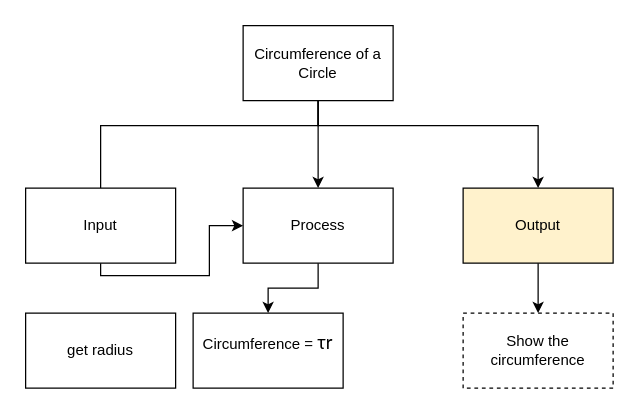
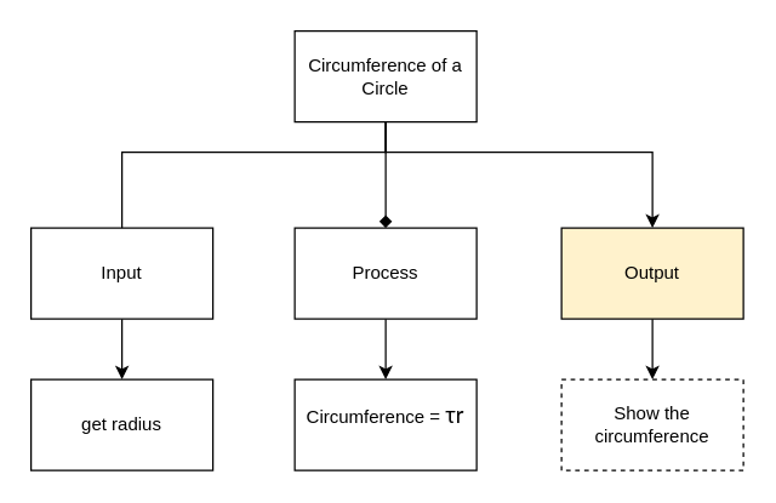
  <mxCell id="0" />
  <mxCell id="1" parent="0" />
- <mxCell id="2" style="edgeStyle=none;html=1;exitX=0.5;exitY=1;exitDx=0;exitDy=0;entryX=0.5;entryY=0;entryDx=0;entryDy=0;" parent="1" source="5" target="9" edge="1"><mxGeometry relative="1" as="geometry" /></mxCell>
+ <mxCell id="2" style="edgeStyle=none;html=1;exitX=0.5;exitY=1;exitDx=0;exitDy=0;entryX=0.5;entryY=0;entryDx=0;entryDy=0;endArrow=diamond;" parent="1" source="5" target="9" edge="1"><mxGeometry relative="1" as="geometry" /></mxCell>
  <mxCell id="3" style="edgeStyle=orthogonalEdgeStyle;html=1;exitX=0.5;exitY=1;exitDx=0;exitDy=0;rounded=0;endArrow=none;" parent="1" source="5" target="7" edge="1"><mxGeometry relative="1" as="geometry"><Array as="points"><mxPoint x="254" y="100" /><mxPoint x="80" y="100" /></Array></mxGeometry></mxCell>
  <mxCell id="4" style="edgeStyle=orthogonalEdgeStyle;rounded=0;html=1;exitX=0.5;exitY=1;exitDx=0;exitDy=0;" parent="1" source="5" target="11" edge="1"><mxGeometry relative="1" as="geometry"><Array as="points"><mxPoint x="254" y="100" /><mxPoint x="430" y="100" /></Array></mxGeometry></mxCell>
  <mxCell id="5" value="Circumference of a Circle" style="whiteSpace=wrap;html=1;" parent="1" vertex="1"><mxGeometry x="194" y="20" width="120" height="60" as="geometry" /></mxCell>
- <mxCell id="6" style="edgeStyle=orthogonalEdgeStyle;rounded=0;html=1;exitX=0.5;exitY=1;exitDx=0;exitDy=0;" parent="1" source="7" target="9" edge="1"><mxGeometry relative="1" as="geometry" /></mxCell>
+ <mxCell id="6" style="edgeStyle=orthogonalEdgeStyle;rounded=0;html=1;exitX=0.5;exitY=1;exitDx=0;exitDy=0;entryX=0.5;entryY=0;entryDx=0;entryDy=0;" parent="1" source="7" target="12" edge="1"><mxGeometry relative="1" as="geometry" /></mxCell>
  <mxCell id="7" value="Input" style="whiteSpace=wrap;html=1;" parent="1" vertex="1"><mxGeometry x="20" y="150" width="120" height="60" as="geometry" /></mxCell>
  <mxCell id="8" style="edgeStyle=orthogonalEdgeStyle;rounded=0;html=1;exitX=0.5;exitY=1;exitDx=0;exitDy=0;entryX=0.5;entryY=0;entryDx=0;entryDy=0;fontColor=#FFFFFF;" parent="1" source="9" target="13" edge="1"><mxGeometry relative="1" as="geometry" /></mxCell>
  <mxCell id="9" value="Process" style="whiteSpace=wrap;html=1;" parent="1" vertex="1"><mxGeometry x="194" y="150" width="120" height="60" as="geometry" /></mxCell>
  <mxCell id="10" style="edgeStyle=orthogonalEdgeStyle;rounded=0;html=1;exitX=0.5;exitY=1;exitDx=0;exitDy=0;entryX=0.5;entryY=0;entryDx=0;entryDy=0;fontColor=#FFFFFF;" parent="1" source="11" target="14" edge="1"><mxGeometry relative="1" as="geometry" /></mxCell>
  <mxCell id="11" value="Output" style="whiteSpace=wrap;html=1;fillColor=#fff2cc;" parent="1" vertex="1"><mxGeometry x="370" y="150" width="120" height="60" as="geometry" /></mxCell>
  <mxCell id="12" value="get radius" style="whiteSpace=wrap;html=1;" parent="1" vertex="1"><mxGeometry x="20" y="250" width="120" height="60" as="geometry" /></mxCell>
- <mxCell id="13" value="Circumference = &lt;span style=&quot;font-family: &amp;#34;lato&amp;#34; , sans-serif ; font-size: 14.667px ; text-align: left&quot;&gt;τr&lt;/span&gt;&lt;br&gt;&amp;nbsp;" style="whiteSpace=wrap;html=1;" parent="1" vertex="1"><mxGeometry x="154" y="250" width="120" height="60" as="geometry" /></mxCell>
+ <mxCell id="13" value="Circumference = &lt;span style=&quot;font-family: &amp;#34;lato&amp;#34; , sans-serif ; font-size: 14.667px ; text-align: left&quot;&gt;τr&lt;/span&gt;&lt;br&gt;&amp;nbsp;" style="whiteSpace=wrap;html=1;" parent="1" vertex="1"><mxGeometry x="194" y="250" width="120" height="60" as="geometry" /></mxCell>
  <mxCell id="14" value="Show the circumference" style="whiteSpace=wrap;html=1;dashed=1;" parent="1" vertex="1"><mxGeometry x="370" y="250" width="120" height="60" as="geometry" /></mxCell>
